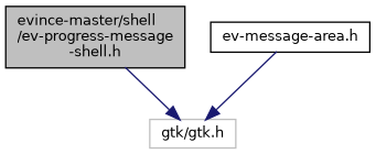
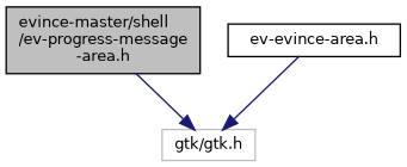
  digraph {
    node [color=black fillcolor=white fontname=Helvetica fontsize=10 shape=record style=filled]
    edge [color=midnightblue fontname=Helvetica fontsize=10 labelfontname=Helvetica labelfontsize=10 style=solid]
-   n1 [fillcolor=grey75 fontcolor=black height=0.2 label="evince-master/shell\l/ev-progress-message\l-shell.h" width=0.4]
+   n1 [fillcolor=grey75 fontcolor=black height=0.2 label="evince-master/shell\l/ev-progress-message\l-area.h" width=0.4]
    n2 [color=grey75 height=0.2 label="gtk/gtk.h" width=0.4]
-   n3 [height=0.2 label="ev-message-area.h" width=0.4]
+   n3 [height=0.2 label="ev-evince-area.h" width=0.4]
    n1 -> n2
    n3 -> n2
  }
